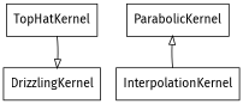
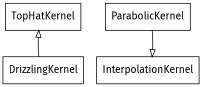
  digraph {
    fontname="Fira Sans"
    rankdir=BT
    node [color=black fontcolor=black fontname="Fira Sans" shape=record style=solid]
    edge [arrowhead=empty arrowtail=none fontname="Fira Sans"]
    n1 [label=<DrizzlingKernel>]
    n2 [label=<TopHatKernel>]
    n3 [label=<InterpolationKernel>]
    n4 [label=<ParabolicKernel>]
-   n2 -> n1
-   n3 -> n4
+   n1 -> n2
+   n4 -> n3
  }
